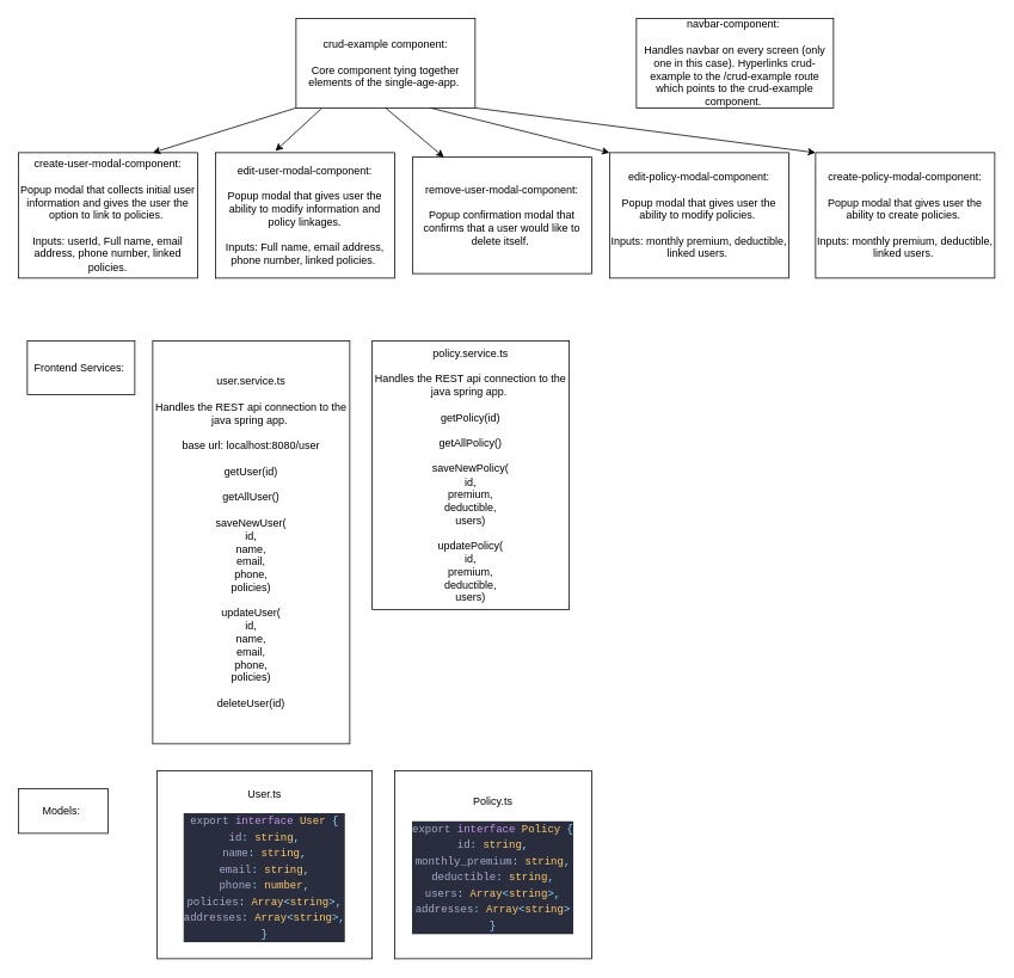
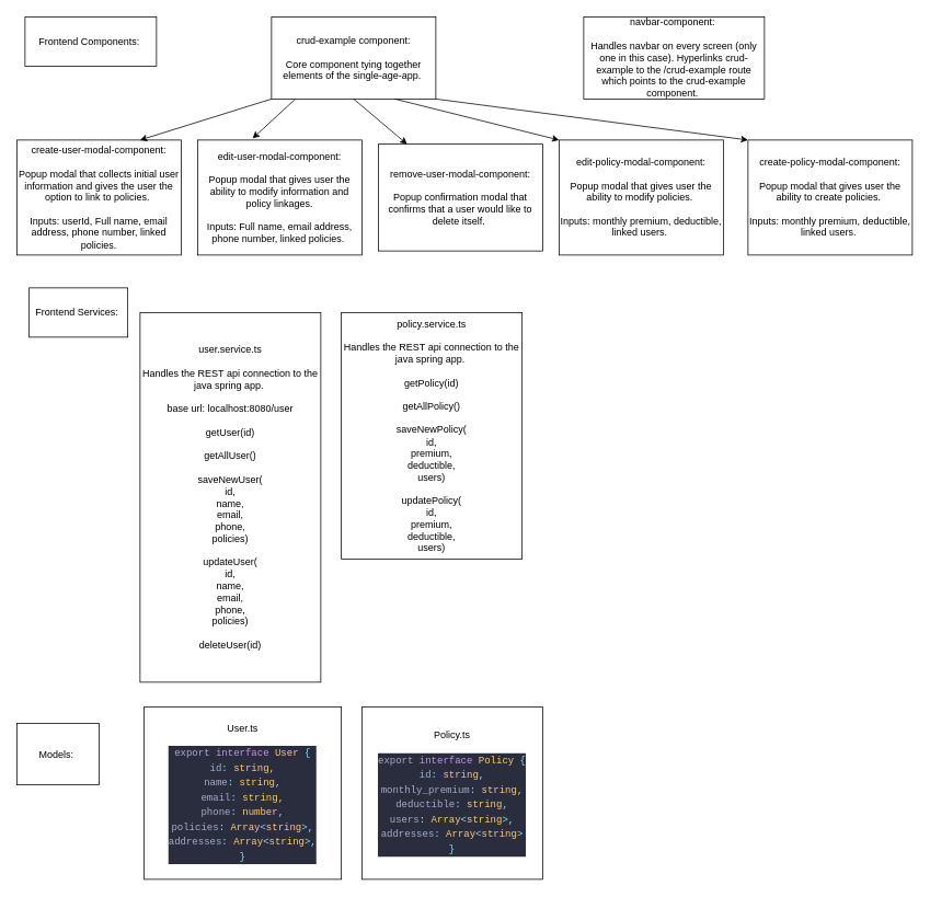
  <mxCell id="0" />
  <mxCell id="1" parent="0" />
+ <mxCell id="2" value="Frontend Components:&amp;nbsp;" style="rounded=0;whiteSpace=wrap;html=1;" vertex="1" parent="1"><mxGeometry x="30" y="20" width="160" height="60" as="geometry" /></mxCell>
  <mxCell id="3" value="crud-example component:&lt;br&gt;&lt;br&gt;Core component tying together elements of the single-age-app.&amp;nbsp;" style="whiteSpace=wrap;html=1;" vertex="1" parent="1"><mxGeometry x="330" y="20" width="200" height="100" as="geometry" /></mxCell>
  <mxCell id="4" value="create-user-modal-component:&lt;br&gt;&lt;br&gt;Popup modal that collects initial user information and gives the user the option to link to policies.&amp;nbsp;&lt;br&gt;&lt;br&gt;Inputs: userId, Full name, email address, phone number, linked policies." style="whiteSpace=wrap;html=1;" vertex="1" parent="1"><mxGeometry x="20" y="170" width="200" height="140" as="geometry" /></mxCell>
  <mxCell id="5" value="edit-user-modal-component:&lt;br&gt;&lt;br&gt;Popup modal that gives user the ability to modify information and policy linkages.&lt;br&gt;&lt;br&gt;Inputs: Full name, email address, phone number, linked policies.&amp;nbsp;" style="whiteSpace=wrap;html=1;" vertex="1" parent="1"><mxGeometry x="240" y="170" width="200" height="140" as="geometry" /></mxCell>
  <mxCell id="6" value="create-policy-modal-component:&lt;br&gt;&lt;br&gt;Popup modal that gives user the ability to create policies.&amp;nbsp;&lt;br&gt;&lt;br&gt;Inputs: monthly premium, deductible, linked users.&amp;nbsp;" style="whiteSpace=wrap;html=1;" vertex="1" parent="1"><mxGeometry x="910" y="170" width="200" height="140" as="geometry" /></mxCell>
  <mxCell id="7" value="edit-policy-modal-component:&lt;br&gt;&lt;br&gt;Popup modal that gives user the ability to modify policies.&amp;nbsp;&lt;br&gt;&lt;br&gt;Inputs: monthly premium, deductible, linked users.&amp;nbsp;" style="whiteSpace=wrap;html=1;" vertex="1" parent="1"><mxGeometry x="680" y="170" width="200" height="140" as="geometry" /></mxCell>
  <mxCell id="8" value="remove-user-modal-component:&lt;br&gt;&lt;br&gt;Popup confirmation modal that confirms that a user would like to delete itself.&amp;nbsp;" style="whiteSpace=wrap;html=1;" vertex="1" parent="1"><mxGeometry x="460" y="175" width="200" height="130" as="geometry" /></mxCell>
  <mxCell id="9" value="" style="endArrow=classic;html=1;rounded=0;entryX=0.75;entryY=0;entryDx=0;entryDy=0;exitX=0;exitY=1;exitDx=0;exitDy=0;" edge="1" parent="1" source="3" target="4"><mxGeometry width="50" height="50" relative="1" as="geometry"><mxPoint x="520" y="380" as="sourcePoint" /><mxPoint x="570" y="330" as="targetPoint" /></mxGeometry></mxCell>
  <mxCell id="10" value="" style="endArrow=classic;html=1;rounded=0;entryX=0.335;entryY=-0.014;entryDx=0;entryDy=0;exitX=0.14;exitY=1.01;exitDx=0;exitDy=0;exitPerimeter=0;entryPerimeter=0;" edge="1" parent="1" source="3" target="5"><mxGeometry width="50" height="50" relative="1" as="geometry"><mxPoint x="340" y="130" as="sourcePoint" /><mxPoint x="180" y="180" as="targetPoint" /></mxGeometry></mxCell>
  <mxCell id="11" value="" style="endArrow=classic;html=1;rounded=0;entryX=0.175;entryY=0;entryDx=0;entryDy=0;exitX=0.5;exitY=1;exitDx=0;exitDy=0;entryPerimeter=0;" edge="1" parent="1" source="3" target="8"><mxGeometry width="50" height="50" relative="1" as="geometry"><mxPoint x="368" y="131" as="sourcePoint" /><mxPoint x="317" y="178" as="targetPoint" /></mxGeometry></mxCell>
  <mxCell id="12" value="" style="endArrow=classic;html=1;rounded=0;entryX=0;entryY=0;entryDx=0;entryDy=0;exitX=0.75;exitY=1;exitDx=0;exitDy=0;" edge="1" parent="1" source="3" target="7"><mxGeometry width="50" height="50" relative="1" as="geometry"><mxPoint x="440" y="130" as="sourcePoint" /><mxPoint x="505" y="185" as="targetPoint" /></mxGeometry></mxCell>
  <mxCell id="13" value="" style="endArrow=classic;html=1;rounded=0;entryX=0;entryY=0;entryDx=0;entryDy=0;exitX=1;exitY=1;exitDx=0;exitDy=0;" edge="1" parent="1" source="3" target="6"><mxGeometry width="50" height="50" relative="1" as="geometry"><mxPoint x="490" y="130" as="sourcePoint" /><mxPoint x="729" y="179" as="targetPoint" /></mxGeometry></mxCell>
  <mxCell id="14" value="navbar-component:&amp;nbsp;&lt;br&gt;&lt;br&gt;Handles navbar on every screen (only one in this case). Hyperlinks crud-example to the /crud-example route which points to the crud-example component.&amp;nbsp;" style="rounded=0;whiteSpace=wrap;html=1;" vertex="1" parent="1"><mxGeometry x="710" y="20" width="220" height="100" as="geometry" /></mxCell>
- <mxCell id="15" value="Frontend Services:&amp;nbsp;" style="whiteSpace=wrap;html=1;" vertex="1" parent="1"><mxGeometry x="30" y="380" width="120" height="60" as="geometry" /></mxCell>
+ <mxCell id="15" value="Frontend Services:&amp;nbsp;" style="whiteSpace=wrap;html=1;" vertex="1" parent="1"><mxGeometry x="35" y="350" width="120" height="60" as="geometry" /></mxCell>
  <mxCell id="16" value="user.service.ts&lt;br&gt;&lt;br&gt;Handles the REST api connection to the java spring app.&amp;nbsp;&lt;br&gt;&lt;br&gt;base url: localhost:8080/user&lt;br&gt;&lt;br&gt;getUser(id)&lt;br&gt;&lt;br&gt;getAllUser()&lt;br&gt;&lt;br&gt;saveNewUser(&lt;br&gt;id, &lt;br&gt;name, &lt;br&gt;email, &lt;br&gt;phone, &lt;br&gt;policies)&lt;br&gt;&lt;br&gt;updateUser(&lt;br style=&quot;border-color: var(--border-color);&quot;&gt;id,&lt;br style=&quot;border-color: var(--border-color);&quot;&gt;name,&lt;br style=&quot;border-color: var(--border-color);&quot;&gt;email,&lt;br style=&quot;border-color: var(--border-color);&quot;&gt;phone,&lt;br style=&quot;border-color: var(--border-color);&quot;&gt;policies)&lt;br&gt;&lt;br&gt;deleteUser(id)" style="whiteSpace=wrap;html=1;" vertex="1" parent="1"><mxGeometry x="170" y="380" width="220" height="450" as="geometry" /></mxCell>
  <mxCell id="17" value="policy.service.ts&lt;br&gt;&lt;br&gt;Handles the REST api connection to the java spring app.&amp;nbsp;&lt;br&gt;&lt;br&gt;getPolicy(id)&lt;br&gt;&lt;br&gt;getAllPolicy()&lt;br&gt;&lt;br&gt;saveNewPolicy(&lt;br&gt;id, &lt;br&gt;premium, &lt;br&gt;deductible, &lt;br&gt;users)&lt;br&gt;&lt;br&gt;updatePolicy(&lt;br style=&quot;border-color: var(--border-color);&quot;&gt;id,&lt;br style=&quot;border-color: var(--border-color);&quot;&gt;premium,&lt;br style=&quot;border-color: var(--border-color);&quot;&gt;deductible,&lt;br style=&quot;border-color: var(--border-color);&quot;&gt;users)" style="whiteSpace=wrap;html=1;" vertex="1" parent="1"><mxGeometry x="415" y="380" width="220" height="300" as="geometry" /></mxCell>
- <mxCell id="18" value="Models:&amp;nbsp;" style="whiteSpace=wrap;html=1;" vertex="1" parent="1"><mxGeometry x="20" y="880" width="100" height="50" as="geometry" /></mxCell>
+ <mxCell id="18" value="Models:&amp;nbsp;" style="whiteSpace=wrap;html=1;" vertex="1" parent="1"><mxGeometry x="20" y="880" width="100" height="75" as="geometry" /></mxCell>
  <mxCell id="19" value="User.ts&lt;br&gt;&lt;br&gt;&lt;div style=&quot;color: rgb(166, 172, 205); background-color: rgb(41, 45, 62); font-family: &amp;quot;Operator Mono Lig Light&amp;quot;, Menlo, Monaco, &amp;quot;Courier New&amp;quot;, monospace; line-height: 18px;&quot;&gt;&lt;div&gt;export &lt;span style=&quot;color: #c792ea;&quot;&gt;interface&lt;/span&gt; &lt;span style=&quot;color: #ffcb6b;&quot;&gt;User&lt;/span&gt; &lt;span style=&quot;color: #89ddff;&quot;&gt;{&lt;/span&gt;&lt;/div&gt;&lt;div&gt;  id&lt;span style=&quot;color: #89ddff;&quot;&gt;:&lt;/span&gt; &lt;span style=&quot;color: #ffcb6b;&quot;&gt;string&lt;/span&gt;&lt;span style=&quot;color: #89ddff;&quot;&gt;,&lt;/span&gt;&lt;/div&gt;&lt;div&gt;  name&lt;span style=&quot;color: #89ddff;&quot;&gt;:&lt;/span&gt; &lt;span style=&quot;color: #ffcb6b;&quot;&gt;string&lt;/span&gt;&lt;span style=&quot;color: #89ddff;&quot;&gt;,&lt;/span&gt;&lt;/div&gt;&lt;div&gt;  email&lt;span style=&quot;color: #89ddff;&quot;&gt;:&lt;/span&gt; &lt;span style=&quot;color: #ffcb6b;&quot;&gt;string&lt;/span&gt;&lt;span style=&quot;color: #89ddff;&quot;&gt;,&lt;/span&gt;&lt;/div&gt;&lt;div&gt;  phone&lt;span style=&quot;color: #89ddff;&quot;&gt;:&lt;/span&gt; &lt;span style=&quot;color: #ffcb6b;&quot;&gt;number&lt;/span&gt;&lt;span style=&quot;color: #89ddff;&quot;&gt;,&lt;/span&gt;&lt;/div&gt;&lt;div&gt;  policies&lt;span style=&quot;color: #89ddff;&quot;&gt;:&lt;/span&gt; &lt;span style=&quot;color: #ffcb6b;&quot;&gt;Array&lt;/span&gt;&lt;span style=&quot;color: #89ddff;&quot;&gt;&amp;lt;&lt;/span&gt;&lt;span style=&quot;color: #ffcb6b;&quot;&gt;string&lt;/span&gt;&lt;span style=&quot;color: #89ddff;&quot;&gt;&amp;gt;,&lt;/span&gt;&lt;/div&gt;&lt;div&gt;  addresses&lt;span style=&quot;color: #89ddff;&quot;&gt;:&lt;/span&gt; &lt;span style=&quot;color: #ffcb6b;&quot;&gt;Array&lt;/span&gt;&lt;span style=&quot;color: #89ddff;&quot;&gt;&amp;lt;&lt;/span&gt;&lt;span style=&quot;color: #ffcb6b;&quot;&gt;string&lt;/span&gt;&lt;span style=&quot;color: #89ddff;&quot;&gt;&amp;gt;,&lt;/span&gt;&lt;/div&gt;&lt;div&gt;&lt;span style=&quot;color: #89ddff;&quot;&gt;}&lt;/span&gt;&lt;/div&gt;&lt;/div&gt;" style="whiteSpace=wrap;html=1;" vertex="1" parent="1"><mxGeometry x="175" y="860" width="240" height="210" as="geometry" /></mxCell>
  <mxCell id="20" value="Policy.ts&lt;br&gt;&lt;br&gt;&lt;div style=&quot;color: rgb(166, 172, 205); background-color: rgb(41, 45, 62); font-family: &amp;quot;Operator Mono Lig Light&amp;quot;, Menlo, Monaco, &amp;quot;Courier New&amp;quot;, monospace; line-height: 18px;&quot;&gt;&lt;div&gt;export &lt;span style=&quot;color: #c792ea;&quot;&gt;interface&lt;/span&gt; &lt;span style=&quot;color: #ffcb6b;&quot;&gt;Policy&lt;/span&gt; &lt;span style=&quot;color: #89ddff;&quot;&gt;{&lt;/span&gt;&lt;/div&gt;&lt;div&gt;  id&lt;span style=&quot;color: #89ddff;&quot;&gt;:&lt;/span&gt; &lt;span style=&quot;color: #ffcb6b;&quot;&gt;string&lt;/span&gt;&lt;span style=&quot;color: #89ddff;&quot;&gt;,&lt;/span&gt;&lt;/div&gt;&lt;div&gt;  monthly_premium&lt;span style=&quot;color: #89ddff;&quot;&gt;:&lt;/span&gt; &lt;span style=&quot;color: #ffcb6b;&quot;&gt;string&lt;/span&gt;&lt;span style=&quot;color: #89ddff;&quot;&gt;,&lt;/span&gt;&lt;/div&gt;&lt;div&gt;  deductible&lt;span style=&quot;color: #89ddff;&quot;&gt;:&lt;/span&gt; &lt;span style=&quot;color: #ffcb6b;&quot;&gt;string&lt;/span&gt;&lt;span style=&quot;color: #89ddff;&quot;&gt;,&lt;/span&gt;&lt;/div&gt;&lt;div&gt;  users&lt;span style=&quot;color: #89ddff;&quot;&gt;:&lt;/span&gt; &lt;span style=&quot;color: #ffcb6b;&quot;&gt;Array&lt;/span&gt;&lt;span style=&quot;color: #89ddff;&quot;&gt;&amp;lt;&lt;/span&gt;&lt;span style=&quot;color: #ffcb6b;&quot;&gt;string&lt;/span&gt;&lt;span style=&quot;color: #89ddff;&quot;&gt;&amp;gt;,&lt;/span&gt;&lt;/div&gt;&lt;div&gt;  addresses&lt;span style=&quot;color: #89ddff;&quot;&gt;:&lt;/span&gt; &lt;span style=&quot;color: #ffcb6b;&quot;&gt;Array&lt;/span&gt;&lt;span style=&quot;color: #89ddff;&quot;&gt;&amp;lt;&lt;/span&gt;&lt;span style=&quot;color: #ffcb6b;&quot;&gt;string&lt;/span&gt;&lt;span style=&quot;color: #89ddff;&quot;&gt;&amp;gt;&lt;/span&gt;&lt;/div&gt;&lt;div&gt;&lt;span style=&quot;color: #89ddff;&quot;&gt;}&lt;/span&gt;&lt;/div&gt;&lt;/div&gt;" style="whiteSpace=wrap;html=1;" vertex="1" parent="1"><mxGeometry x="440" y="860" width="220" height="210" as="geometry" /></mxCell>
